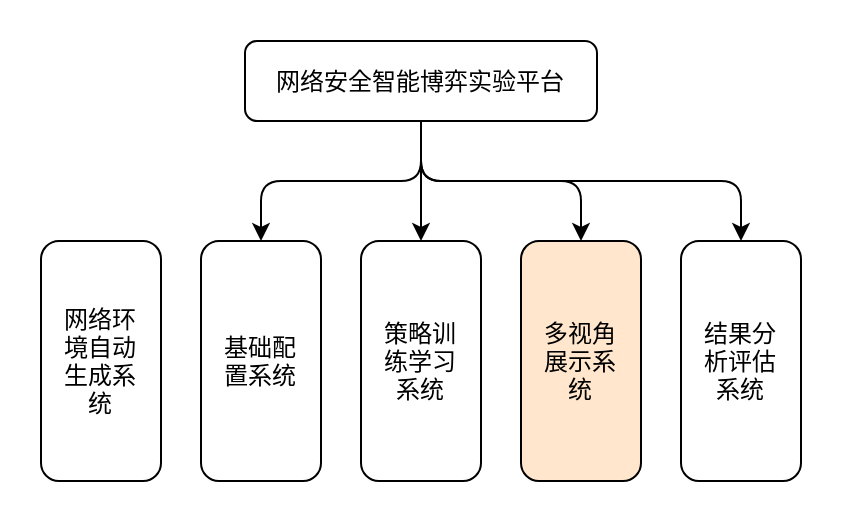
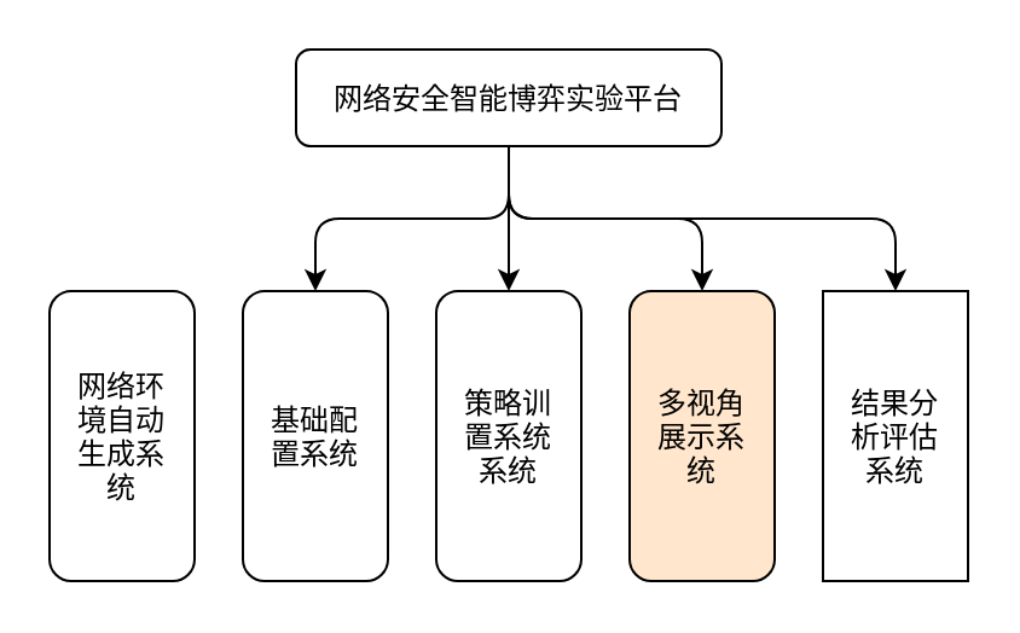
  <mxCell id="0" />
  <mxCell id="1" parent="0" />
  <mxCell id="2" value="网络安全智能博弈实验平台" style="rounded=1;" vertex="1" parent="1"><mxGeometry x="122" y="20" width="176" height="40" as="geometry" /></mxCell>
  <mxCell id="3" value="网络环&#10;境自动&#10;生成系&#10;统" style="rounded=1;" vertex="1" parent="1"><mxGeometry x="20" y="120" width="60" height="120" as="geometry" /></mxCell>
  <mxCell id="4" value="基础配&#10;置系统" style="rounded=1;" vertex="1" parent="1"><mxGeometry x="100" y="120" width="60" height="120" as="geometry" /></mxCell>
- <mxCell id="5" value="策略训&#10;练学习&#10;系统" style="rounded=1;" vertex="1" parent="1"><mxGeometry x="180" y="120" width="60" height="120" as="geometry" /></mxCell>
+ <mxCell id="5" value="策略训&#10;置系统&#10;系统" style="rounded=1;" vertex="1" parent="1"><mxGeometry x="180" y="120" width="60" height="120" as="geometry" /></mxCell>
  <mxCell id="6" value="多视角&#10;展示系&#10;统" style="rounded=1;fillColor=#ffe6cc;" vertex="1" parent="1"><mxGeometry x="260" y="120" width="60" height="120" as="geometry" /></mxCell>
- <mxCell id="7" value="结果分&#10;析评估&#10;系统" style="rounded=1;" vertex="1" parent="1"><mxGeometry x="340" y="120" width="60" height="120" as="geometry" /></mxCell>
+ <mxCell id="7" value="结果分&#10;析评估&#10;系统" style="rounded=0;" vertex="1" parent="1"><mxGeometry x="340" y="120" width="60" height="120" as="geometry" /></mxCell>
  <mxCell id="8" value="" style="endArrow=classic;entryX=0.5;entryY=0;entryDx=0;entryDy=0;exitX=0.5;exitY=1;exitDx=0;exitDy=0;" edge="1" parent="1" source="2" target="4"><mxGeometry width="50" height="50" relative="1" as="geometry"><mxPoint x="220" y="60" as="sourcePoint" /><mxPoint x="60" y="130" as="targetPoint" /><Array as="points"><mxPoint x="210" y="90" /><mxPoint x="130" y="90" /></Array></mxGeometry></mxCell>
  <mxCell id="9" value="" style="endArrow=classic;exitX=0.5;exitY=1;exitDx=0;exitDy=0;entryX=0.5;entryY=0;entryDx=0;entryDy=0;" edge="1" parent="1" source="2" target="5"><mxGeometry width="50" height="50" relative="1" as="geometry"><mxPoint x="290" y="140" as="sourcePoint" /><mxPoint x="340" y="90" as="targetPoint" /></mxGeometry></mxCell>
  <mxCell id="10" value="" style="endArrow=classic;entryX=0.5;entryY=0;entryDx=0;entryDy=0;" edge="1" parent="1" target="7"><mxGeometry width="50" height="50" relative="1" as="geometry"><mxPoint x="210" y="60" as="sourcePoint" /><mxPoint x="290" y="70" as="targetPoint" /><Array as="points"><mxPoint x="210" y="90" /><mxPoint x="370" y="90" /></Array></mxGeometry></mxCell>
  <mxCell id="11" value="" style="endArrow=classic;exitX=0.5;exitY=1;exitDx=0;exitDy=0;entryX=0.5;entryY=0;entryDx=0;entryDy=0;" edge="1" parent="1" source="2" target="6"><mxGeometry width="50" height="50" relative="1" as="geometry"><mxPoint x="400" y="90" as="sourcePoint" /><mxPoint x="450" y="40" as="targetPoint" /><Array as="points"><mxPoint x="210" y="90" /><mxPoint x="290" y="90" /></Array></mxGeometry></mxCell>
